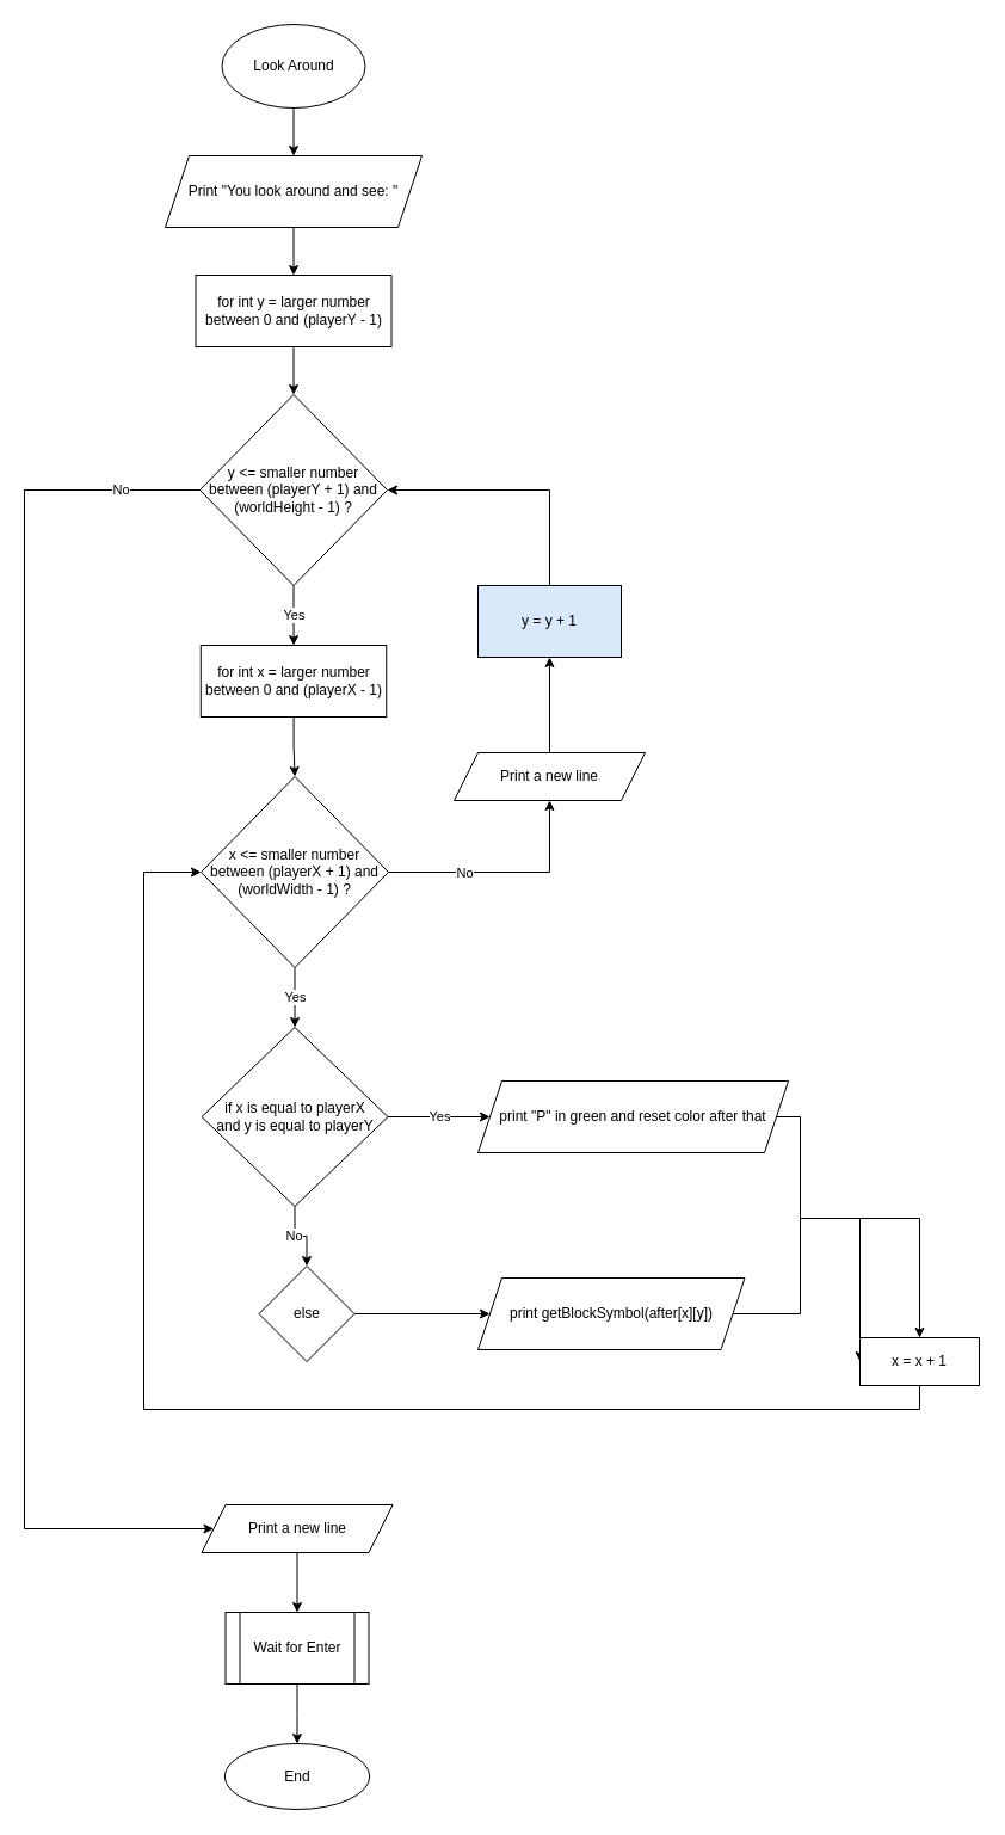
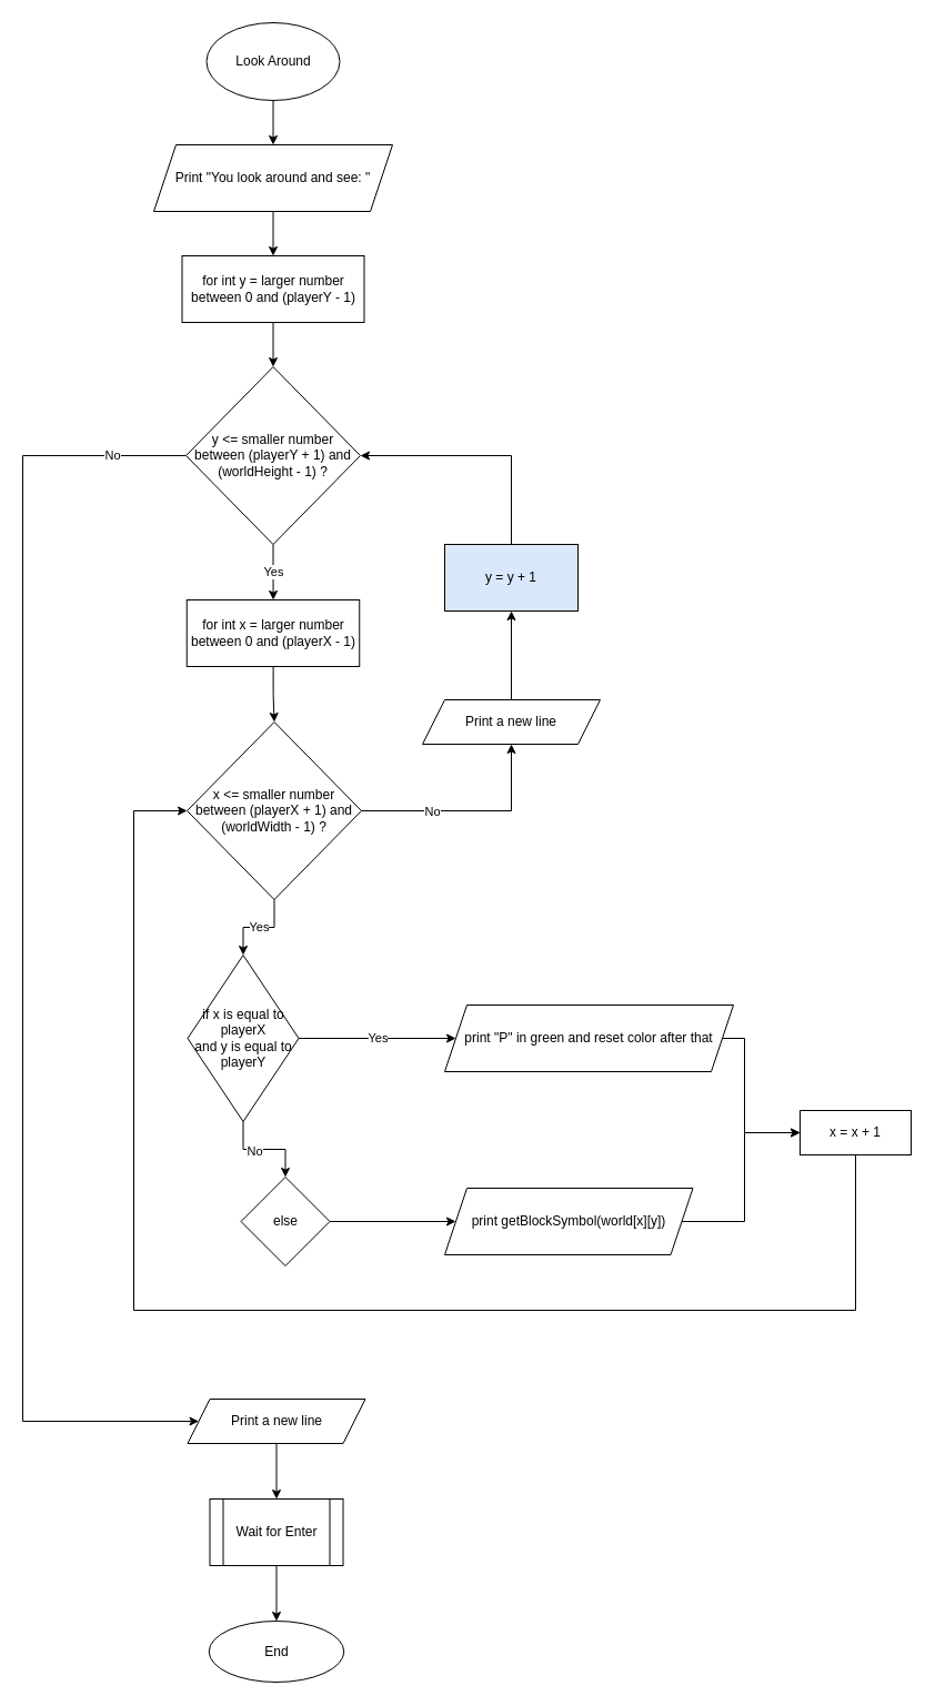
  <mxCell id="0" />
  <mxCell id="1" parent="0" />
  <mxCell id="2" value="" style="edgeStyle=orthogonalEdgeStyle;rounded=0;orthogonalLoop=1;jettySize=auto;html=1;" edge="1" parent="1" source="3" target="5"><mxGeometry relative="1" as="geometry" /></mxCell>
  <mxCell id="3" value="Look Around" style="ellipse;whiteSpace=wrap;html=1;" vertex="1" parent="1"><mxGeometry x="185.5" y="20" width="120" height="70" as="geometry" /></mxCell>
  <mxCell id="4" style="edgeStyle=orthogonalEdgeStyle;rounded=0;orthogonalLoop=1;jettySize=auto;html=1;exitX=0.5;exitY=1;exitDx=0;exitDy=0;entryX=0.5;entryY=0;entryDx=0;entryDy=0;" edge="1" parent="1" source="5" target="7"><mxGeometry relative="1" as="geometry" /></mxCell>
  <mxCell id="5" value="Print &quot;You look around and see: &quot;" style="shape=parallelogram;perimeter=parallelogramPerimeter;whiteSpace=wrap;html=1;fixedSize=1;" vertex="1" parent="1"><mxGeometry x="138" y="130" width="215" height="60" as="geometry" /></mxCell>
  <mxCell id="6" value="" style="edgeStyle=orthogonalEdgeStyle;rounded=0;orthogonalLoop=1;jettySize=auto;html=1;" edge="1" parent="1" source="7" target="11"><mxGeometry relative="1" as="geometry" /></mxCell>
  <mxCell id="7" value="for int y = larger number between 0 and (playerY - 1)" style="rounded=0;whiteSpace=wrap;html=1;" vertex="1" parent="1"><mxGeometry x="163.5" y="230" width="164" height="60" as="geometry" /></mxCell>
  <mxCell id="8" value="Yes" style="edgeStyle=orthogonalEdgeStyle;rounded=0;orthogonalLoop=1;jettySize=auto;html=1;" edge="1" parent="1" source="11" target="13"><mxGeometry relative="1" as="geometry" /></mxCell>
  <mxCell id="9" style="edgeStyle=orthogonalEdgeStyle;rounded=0;orthogonalLoop=1;jettySize=auto;html=1;entryX=0;entryY=0.5;entryDx=0;entryDy=0;" edge="1" parent="1" source="11" target="35"><mxGeometry relative="1" as="geometry"><mxPoint x="186" y="1280" as="targetPoint" /><Array as="points"><mxPoint x="20" y="410" /><mxPoint x="20" y="1280" /></Array></mxGeometry></mxCell>
  <mxCell id="10" value="No" style="edgeLabel;html=1;align=center;verticalAlign=middle;resizable=0;points=[];" vertex="1" connectable="0" parent="9"><mxGeometry x="-0.886" y="-1" relative="1" as="geometry"><mxPoint as="offset" /></mxGeometry></mxCell>
  <mxCell id="11" value="y &amp;lt;= smaller number between (playerY + 1) and (worldHeight - 1) ?" style="rhombus;whiteSpace=wrap;html=1;rounded=0;" vertex="1" parent="1"><mxGeometry x="167" y="330" width="157" height="160" as="geometry" /></mxCell>
  <mxCell id="12" value="" style="edgeStyle=orthogonalEdgeStyle;rounded=0;orthogonalLoop=1;jettySize=auto;html=1;" edge="1" parent="1" source="13" target="17"><mxGeometry relative="1" as="geometry" /></mxCell>
  <mxCell id="13" value="for int x = larger number between 0 and (playerX - 1)" style="rounded=0;whiteSpace=wrap;html=1;" vertex="1" parent="1"><mxGeometry x="167.75" y="540" width="155.5" height="60" as="geometry" /></mxCell>
  <mxCell id="14" value="Yes" style="edgeStyle=orthogonalEdgeStyle;rounded=0;orthogonalLoop=1;jettySize=auto;html=1;" edge="1" parent="1" source="17" target="21"><mxGeometry relative="1" as="geometry" /></mxCell>
  <mxCell id="15" style="edgeStyle=orthogonalEdgeStyle;rounded=0;orthogonalLoop=1;jettySize=auto;html=1;exitX=1;exitY=0.5;exitDx=0;exitDy=0;entryX=0.5;entryY=1;entryDx=0;entryDy=0;" edge="1" parent="1" source="17" target="33"><mxGeometry relative="1" as="geometry" /></mxCell>
  <mxCell id="16" value="No" style="edgeLabel;html=1;align=center;verticalAlign=middle;resizable=0;points=[];" vertex="1" connectable="0" parent="15"><mxGeometry x="-0.351" relative="1" as="geometry"><mxPoint as="offset" /></mxGeometry></mxCell>
  <mxCell id="17" value="x &amp;lt;= smaller number between (playerX + 1) and (worldWidth - 1) ?" style="rhombus;whiteSpace=wrap;html=1;rounded=0;" vertex="1" parent="1"><mxGeometry x="168" y="650" width="157" height="160" as="geometry" /></mxCell>
  <mxCell id="18" value="" style="edgeStyle=orthogonalEdgeStyle;rounded=0;orthogonalLoop=1;jettySize=auto;html=1;" edge="1" parent="1" source="21" target="25"><mxGeometry relative="1" as="geometry" /></mxCell>
  <mxCell id="19" value="No" style="edgeLabel;html=1;align=center;verticalAlign=middle;resizable=0;points=[];" vertex="1" connectable="0" parent="18"><mxGeometry x="-0.199" y="-1" relative="1" as="geometry"><mxPoint as="offset" /></mxGeometry></mxCell>
  <mxCell id="20" value="Yes" style="edgeStyle=orthogonalEdgeStyle;rounded=0;orthogonalLoop=1;jettySize=auto;html=1;exitX=1;exitY=0.5;exitDx=0;exitDy=0;entryX=0;entryY=0.5;entryDx=0;entryDy=0;" edge="1" parent="1" source="21" target="23"><mxGeometry relative="1" as="geometry" /></mxCell>
- <mxCell id="21" value="if x is equal to playerX&lt;br&gt;and y is equal to playerY" style="rhombus;whiteSpace=wrap;html=1;" vertex="1" parent="1"><mxGeometry x="168.5" y="860" width="156" height="150" as="geometry" /></mxCell>
+ <mxCell id="21" value="if x is equal to playerX&lt;br&gt;and y is equal to playerY" style="rhombus;whiteSpace=wrap;html=1;" vertex="1" parent="1"><mxGeometry x="168.5" y="860" width="100" height="150" as="geometry" /></mxCell>
  <mxCell id="22" style="edgeStyle=orthogonalEdgeStyle;rounded=0;orthogonalLoop=1;jettySize=auto;html=1;exitX=1;exitY=0.5;exitDx=0;exitDy=0;" edge="1" parent="1" source="23" target="29"><mxGeometry relative="1" as="geometry"><Array as="points"><mxPoint x="670" y="935" /><mxPoint x="670" y="1020" /></Array></mxGeometry></mxCell>
  <mxCell id="23" value="print &quot;P&quot; in green and reset color after that" style="shape=parallelogram;perimeter=parallelogramPerimeter;whiteSpace=wrap;html=1;fixedSize=1;" vertex="1" parent="1"><mxGeometry x="400" y="905" width="260" height="60" as="geometry" /></mxCell>
  <mxCell id="24" value="" style="edgeStyle=orthogonalEdgeStyle;rounded=0;orthogonalLoop=1;jettySize=auto;html=1;" edge="1" parent="1" source="25" target="27"><mxGeometry relative="1" as="geometry" /></mxCell>
  <mxCell id="25" value="else" style="rhombus;whiteSpace=wrap;html=1;" vertex="1" parent="1"><mxGeometry x="216.5" y="1060" width="80" height="80" as="geometry" /></mxCell>
  <mxCell id="26" style="edgeStyle=orthogonalEdgeStyle;rounded=0;orthogonalLoop=1;jettySize=auto;html=1;entryX=0;entryY=0.5;entryDx=0;entryDy=0;" edge="1" parent="1" source="27" target="29"><mxGeometry relative="1" as="geometry"><Array as="points"><mxPoint x="670" y="1100" /><mxPoint x="670" y="1020" /></Array></mxGeometry></mxCell>
- <mxCell id="27" value="print getBlockSymbol(after[x][y])" style="shape=parallelogram;perimeter=parallelogramPerimeter;whiteSpace=wrap;html=1;fixedSize=1;" vertex="1" parent="1"><mxGeometry x="400" y="1070" width="223.5" height="60" as="geometry" /></mxCell>
+ <mxCell id="27" value="print getBlockSymbol(world[x][y])" style="shape=parallelogram;perimeter=parallelogramPerimeter;whiteSpace=wrap;html=1;fixedSize=1;" vertex="1" parent="1"><mxGeometry x="400" y="1070" width="223.5" height="60" as="geometry" /></mxCell>
  <mxCell id="28" style="edgeStyle=orthogonalEdgeStyle;rounded=0;orthogonalLoop=1;jettySize=auto;html=1;entryX=0;entryY=0.5;entryDx=0;entryDy=0;" edge="1" parent="1" source="29" target="17"><mxGeometry relative="1" as="geometry"><Array as="points"><mxPoint x="770" y="1180" /><mxPoint x="120" y="1180" /><mxPoint x="120" y="730" /></Array></mxGeometry></mxCell>
- <mxCell id="29" value="x = x + 1" style="whiteSpace=wrap;html=1;" vertex="1" parent="1"><mxGeometry x="720" y="1120" width="100" height="40" as="geometry" /></mxCell>
+ <mxCell id="29" value="x = x + 1" style="whiteSpace=wrap;html=1;" vertex="1" parent="1"><mxGeometry x="720" y="1000" width="100" height="40" as="geometry" /></mxCell>
  <mxCell id="30" style="edgeStyle=orthogonalEdgeStyle;rounded=0;orthogonalLoop=1;jettySize=auto;html=1;entryX=1;entryY=0.5;entryDx=0;entryDy=0;" edge="1" parent="1" source="31" target="11"><mxGeometry relative="1" as="geometry"><Array as="points"><mxPoint x="460" y="410" /></Array></mxGeometry></mxCell>
  <mxCell id="31" value="y = y + 1" style="whiteSpace=wrap;html=1;rounded=0;fillColor=#dae8fc;" vertex="1" parent="1"><mxGeometry x="400" y="490" width="120" height="60" as="geometry" /></mxCell>
  <mxCell id="32" style="edgeStyle=orthogonalEdgeStyle;rounded=0;orthogonalLoop=1;jettySize=auto;html=1;" edge="1" parent="1" source="33" target="31"><mxGeometry relative="1" as="geometry" /></mxCell>
  <mxCell id="33" value="Print a new line" style="shape=parallelogram;perimeter=parallelogramPerimeter;whiteSpace=wrap;html=1;fixedSize=1;" vertex="1" parent="1"><mxGeometry x="380" y="630" width="160" height="40" as="geometry" /></mxCell>
  <mxCell id="34" style="edgeStyle=orthogonalEdgeStyle;rounded=0;orthogonalLoop=1;jettySize=auto;html=1;" edge="1" parent="1" source="35" target="37"><mxGeometry relative="1" as="geometry" /></mxCell>
  <mxCell id="35" value="Print a new line" style="shape=parallelogram;perimeter=parallelogramPerimeter;whiteSpace=wrap;html=1;fixedSize=1;" vertex="1" parent="1"><mxGeometry x="168.5" y="1260" width="160" height="40" as="geometry" /></mxCell>
  <mxCell id="36" value="" style="edgeStyle=orthogonalEdgeStyle;rounded=0;orthogonalLoop=1;jettySize=auto;html=1;" edge="1" parent="1" source="37" target="38"><mxGeometry relative="1" as="geometry" /></mxCell>
  <mxCell id="37" value="Wait for Enter" style="shape=process;whiteSpace=wrap;html=1;backgroundOutline=1;" vertex="1" parent="1"><mxGeometry x="188.5" y="1350" width="120" height="60" as="geometry" /></mxCell>
  <mxCell id="38" value="End" style="ellipse;whiteSpace=wrap;html=1;" vertex="1" parent="1"><mxGeometry x="187.75" y="1460" width="121.5" height="55" as="geometry" /></mxCell>
